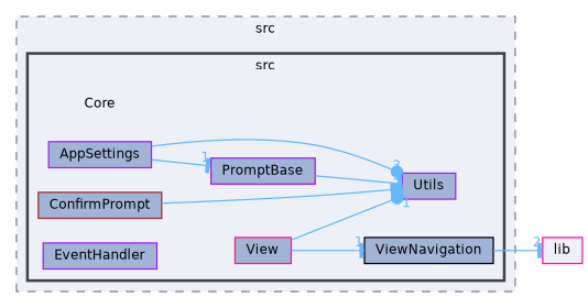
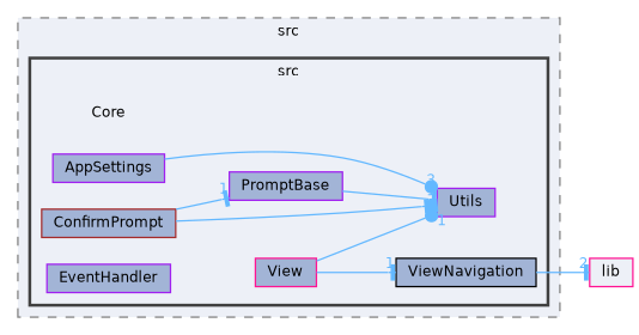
  digraph {
    compound=true
    rankdir=LR
    node [fontname=Helvetica fontsize=10 shape=box color=purple fillcolor="#a2b4d6" style=filled]
    edge [color=steelblue1 fontcolor=steelblue1 fontname=Helvetica fontsize=10 headlabel=1 labeldistance=1.5 labelfontname=Helvetica labelfontsize=10 arrowhead=tee]
    n1 [height=0.2 label=Core shape=plaintext width=0.4 color=deeppink fillcolor="" style=""]
    n2 [height=0.2 label=AppSettings width=0.4]
    n3 [color=brown height=0.2 label=ConfirmPrompt width=0.4]
    n4 [height=0.2 label=EventHandler width=0.4]
    n5 [height=0.2 label=PromptBase width=0.4]
    n6 [height=0.2 label=Utils width=0.4]
    n7 [color=deeppink height=0.2 label=View width=0.4]
    n8 [color=black height=0.2 label=ViewNavigation width=0.4]
    n9 [color=deeppink fillcolor="#edf0f7" height=0.2 label=lib width=0.4]
    subgraph cluster_1 {
      bgcolor="#edf0f7"
      fontname=Helvetica
      fontsize=10
      label=src
      pencolor=grey50
      style="filled,dashed"
      subgraph cluster_2 {
        bgcolor="#edf0f7"
        fontname=Helvetica
        fontsize=10
        pencolor=grey25
        style="filled,bold"
        n1
        n2
        n3
        n4
        n5
        n6
        n7
        n8
      }
    }
    n2 -> n6 [headlabel=3 arrowhead=dot]
-   n2 -> n5
+   n3 -> n5
    n3 -> n6 [arrowhead=box]
    n5 -> n6
    n7 -> n6 [arrowhead=dot]
    n7 -> n8
    n8 -> n9 [headlabel=2]
  }
